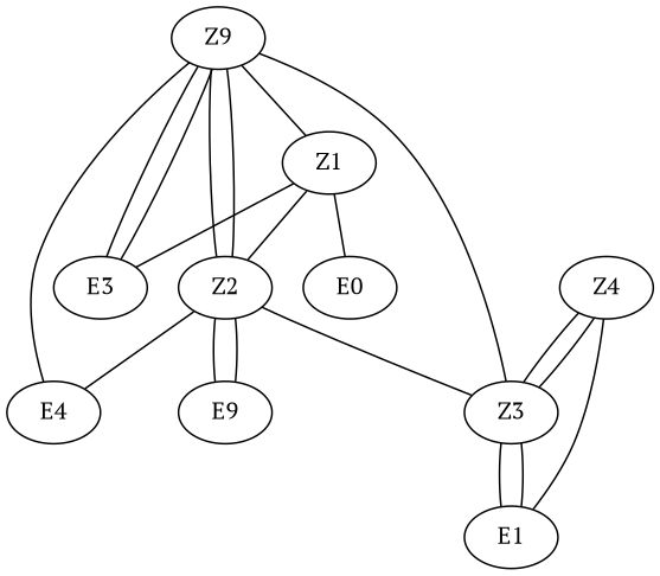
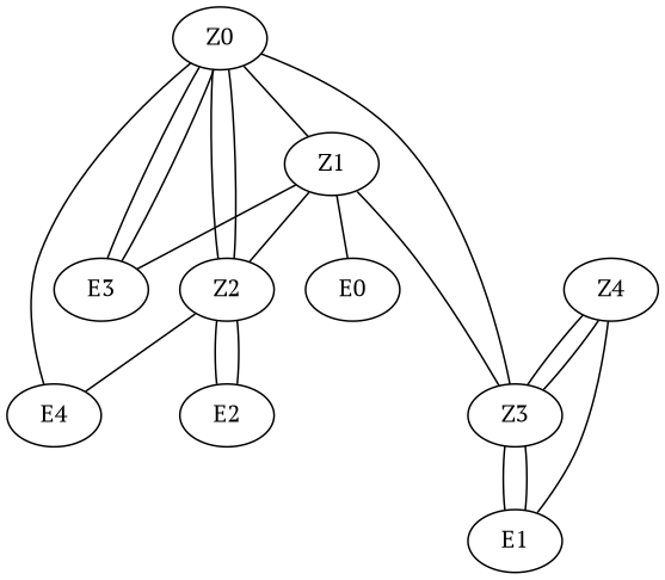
  graph {
    fontname="PT Serif"
    node [fontname="PT Serif"]
    edge [fontname="PT Serif"]
-   Z0 [label=Z9]
+   Z0
    E3
    E4
    Z2
    Z1
    Z3
-   E2 [label=E9]
+   E2
    E0
    E1
    Z4
    Z0 -- E3
    Z0 -- E3
    Z0 -- E4
    Z0 -- Z2
    Z0 -- Z2
    Z0 -- Z1
    Z0 -- Z3
    Z2 -- E4
    Z2 -- E2
    Z2 -- E2
    Z1 -- E3
    Z1 -- Z2
-   Z2 -- Z3
+   Z1 -- Z3
    Z1 -- E0
    Z3 -- E1
    Z3 -- E1
    Z4 -- Z3
    Z4 -- Z3
    Z4 -- E1
  }
